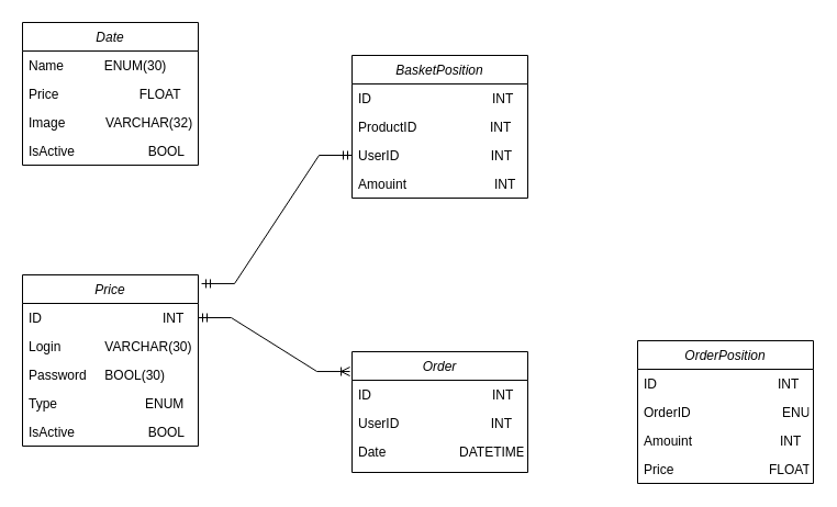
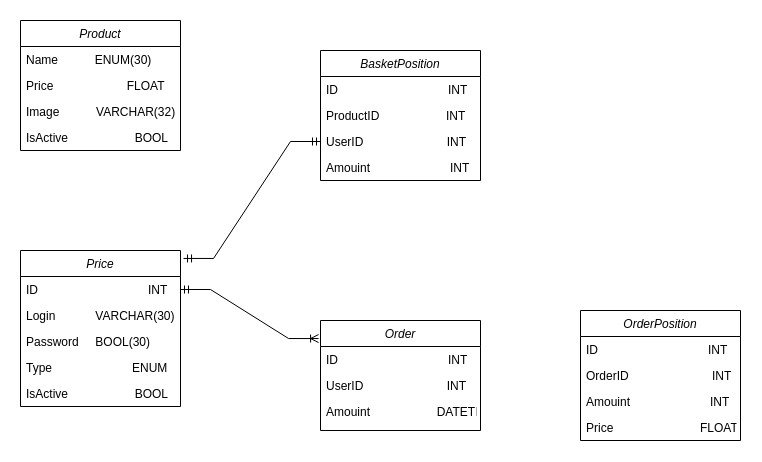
  <mxCell id="0" />
  <mxCell id="1" parent="0" />
- <mxCell id="2" value="Date&#10;" style="swimlane;fontStyle=2;align=center;verticalAlign=top;childLayout=stackLayout;horizontal=1;startSize=26;horizontalStack=0;resizeParent=1;resizeLast=0;collapsible=1;marginBottom=0;rounded=0;shadow=0;strokeWidth=1;" parent="1" vertex="1"><mxGeometry x="20" y="20" width="160" height="130" as="geometry"><mxRectangle x="230" y="140" width="160" height="26" as="alternateBounds" /></mxGeometry></mxCell>
+ <mxCell id="2" value="Product&#10;" style="swimlane;fontStyle=2;align=center;verticalAlign=top;childLayout=stackLayout;horizontal=1;startSize=26;horizontalStack=0;resizeParent=1;resizeLast=0;collapsible=1;marginBottom=0;rounded=0;shadow=0;strokeWidth=1;" parent="1" vertex="1"><mxGeometry x="20" y="20" width="160" height="130" as="geometry"><mxRectangle x="230" y="140" width="160" height="26" as="alternateBounds" /></mxGeometry></mxCell>
  <mxCell id="3" value="Name           ENUM(30)" style="text;align=left;verticalAlign=top;spacingLeft=4;spacingRight=4;overflow=hidden;rotatable=0;points=[[0,0.5],[1,0.5]];portConstraint=eastwest;" parent="2" vertex="1"><mxGeometry y="26" width="160" height="26" as="geometry" /></mxCell>
  <mxCell id="4" value="Price                      FLOAT" style="text;align=left;verticalAlign=top;spacingLeft=4;spacingRight=4;overflow=hidden;rotatable=0;points=[[0,0.5],[1,0.5]];portConstraint=eastwest;rounded=0;shadow=0;html=0;" parent="2" vertex="1"><mxGeometry y="52" width="160" height="26" as="geometry" /></mxCell>
  <mxCell id="5" value="Image           VARCHAR(32)" style="text;align=left;verticalAlign=top;spacingLeft=4;spacingRight=4;overflow=hidden;rotatable=0;points=[[0,0.5],[1,0.5]];portConstraint=eastwest;rounded=0;shadow=0;html=0;" parent="2" vertex="1"><mxGeometry y="78" width="160" height="26" as="geometry" /></mxCell>
  <mxCell id="6" value="IsActive                    BOOL" style="text;align=left;verticalAlign=top;spacingLeft=4;spacingRight=4;overflow=hidden;rotatable=0;points=[[0,0.5],[1,0.5]];portConstraint=eastwest;rounded=0;shadow=0;html=0;" parent="2" vertex="1"><mxGeometry y="104" width="160" height="26" as="geometry" /></mxCell>
  <mxCell id="7" value="Price" style="swimlane;fontStyle=2;align=center;verticalAlign=top;childLayout=stackLayout;horizontal=1;startSize=26;horizontalStack=0;resizeParent=1;resizeLast=0;collapsible=1;marginBottom=0;rounded=0;shadow=0;strokeWidth=1;" parent="1" vertex="1"><mxGeometry x="20" y="250" width="160" height="156" as="geometry"><mxRectangle x="230" y="140" width="160" height="26" as="alternateBounds" /></mxGeometry></mxCell>
  <mxCell id="8" value="ID                                 INT" style="text;align=left;verticalAlign=top;spacingLeft=4;spacingRight=4;overflow=hidden;rotatable=0;points=[[0,0.5],[1,0.5]];portConstraint=eastwest;" parent="7" vertex="1"><mxGeometry y="26" width="160" height="26" as="geometry" /></mxCell>
  <mxCell id="9" value="Login            VARCHAR(30)" style="text;align=left;verticalAlign=top;spacingLeft=4;spacingRight=4;overflow=hidden;rotatable=0;points=[[0,0.5],[1,0.5]];portConstraint=eastwest;rounded=0;shadow=0;html=0;" parent="7" vertex="1"><mxGeometry y="52" width="160" height="26" as="geometry" /></mxCell>
  <mxCell id="10" value="Password     BOOL(30)" style="text;align=left;verticalAlign=top;spacingLeft=4;spacingRight=4;overflow=hidden;rotatable=0;points=[[0,0.5],[1,0.5]];portConstraint=eastwest;rounded=0;shadow=0;html=0;" parent="7" vertex="1"><mxGeometry y="78" width="160" height="26" as="geometry" /></mxCell>
  <mxCell id="11" value="Type                        ENUM" style="text;align=left;verticalAlign=top;spacingLeft=4;spacingRight=4;overflow=hidden;rotatable=0;points=[[0,0.5],[1,0.5]];portConstraint=eastwest;rounded=0;shadow=0;html=0;" parent="7" vertex="1"><mxGeometry y="104" width="160" height="26" as="geometry" /></mxCell>
  <mxCell id="12" value="IsActive                    BOOL" style="text;align=left;verticalAlign=top;spacingLeft=4;spacingRight=4;overflow=hidden;rotatable=0;points=[[0,0.5],[1,0.5]];portConstraint=eastwest;rounded=0;shadow=0;html=0;" parent="7" vertex="1"><mxGeometry y="130" width="160" height="26" as="geometry" /></mxCell>
  <mxCell id="13" value="BasketPosition" style="swimlane;fontStyle=2;align=center;verticalAlign=top;childLayout=stackLayout;horizontal=1;startSize=26;horizontalStack=0;resizeParent=1;resizeLast=0;collapsible=1;marginBottom=0;rounded=0;shadow=0;strokeWidth=1;" parent="1" vertex="1"><mxGeometry x="320" y="50" width="160" height="130" as="geometry"><mxRectangle x="230" y="140" width="160" height="26" as="alternateBounds" /></mxGeometry></mxCell>
  <mxCell id="14" value="ID                                 INT" style="text;align=left;verticalAlign=top;spacingLeft=4;spacingRight=4;overflow=hidden;rotatable=0;points=[[0,0.5],[1,0.5]];portConstraint=eastwest;" parent="13" vertex="1"><mxGeometry y="26" width="160" height="26" as="geometry" /></mxCell>
  <mxCell id="15" value="ProductID                    INT" style="text;align=left;verticalAlign=top;spacingLeft=4;spacingRight=4;overflow=hidden;rotatable=0;points=[[0,0.5],[1,0.5]];portConstraint=eastwest;rounded=0;shadow=0;html=0;" parent="13" vertex="1"><mxGeometry y="52" width="160" height="26" as="geometry" /></mxCell>
  <mxCell id="16" value="UserID                         INT" style="text;align=left;verticalAlign=top;spacingLeft=4;spacingRight=4;overflow=hidden;rotatable=0;points=[[0,0.5],[1,0.5]];portConstraint=eastwest;rounded=0;shadow=0;html=0;" parent="13" vertex="1"><mxGeometry y="78" width="160" height="26" as="geometry" /></mxCell>
  <mxCell id="17" value="Amouint                        INT" style="text;align=left;verticalAlign=top;spacingLeft=4;spacingRight=4;overflow=hidden;rotatable=0;points=[[0,0.5],[1,0.5]];portConstraint=eastwest;rounded=0;shadow=0;html=0;" parent="13" vertex="1"><mxGeometry y="104" width="160" height="26" as="geometry" /></mxCell>
  <mxCell id="18" value="Order" style="swimlane;fontStyle=2;align=center;verticalAlign=top;childLayout=stackLayout;horizontal=1;startSize=26;horizontalStack=0;resizeParent=1;resizeLast=0;collapsible=1;marginBottom=0;rounded=0;shadow=0;strokeWidth=1;" parent="1" vertex="1"><mxGeometry x="320" y="320" width="160" height="110" as="geometry"><mxRectangle x="230" y="140" width="160" height="26" as="alternateBounds" /></mxGeometry></mxCell>
  <mxCell id="19" value="ID                                 INT" style="text;align=left;verticalAlign=top;spacingLeft=4;spacingRight=4;overflow=hidden;rotatable=0;points=[[0,0.5],[1,0.5]];portConstraint=eastwest;" parent="18" vertex="1"><mxGeometry y="26" width="160" height="26" as="geometry" /></mxCell>
  <mxCell id="20" value="UserID                         INT" style="text;align=left;verticalAlign=top;spacingLeft=4;spacingRight=4;overflow=hidden;rotatable=0;points=[[0,0.5],[1,0.5]];portConstraint=eastwest;rounded=0;shadow=0;html=0;" parent="18" vertex="1"><mxGeometry y="52" width="160" height="26" as="geometry" /></mxCell>
- <mxCell id="21" value="Date                    DATETIME" style="text;align=left;verticalAlign=top;spacingLeft=4;spacingRight=4;overflow=hidden;rotatable=0;points=[[0,0.5],[1,0.5]];portConstraint=eastwest;rounded=0;shadow=0;html=0;" parent="18" vertex="1"><mxGeometry y="78" width="160" height="26" as="geometry" /></mxCell>
+ <mxCell id="21" value="Amouint                    DATETIME" style="text;align=left;verticalAlign=top;spacingLeft=4;spacingRight=4;overflow=hidden;rotatable=0;points=[[0,0.5],[1,0.5]];portConstraint=eastwest;rounded=0;shadow=0;html=0;" parent="18" vertex="1"><mxGeometry y="78" width="160" height="26" as="geometry" /></mxCell>
  <mxCell id="22" value="OrderPosition" style="swimlane;fontStyle=2;align=center;verticalAlign=top;childLayout=stackLayout;horizontal=1;startSize=26;horizontalStack=0;resizeParent=1;resizeLast=0;collapsible=1;marginBottom=0;rounded=0;shadow=0;strokeWidth=1;" parent="1" vertex="1"><mxGeometry x="580" y="310" width="160" height="130" as="geometry"><mxRectangle x="230" y="140" width="160" height="26" as="alternateBounds" /></mxGeometry></mxCell>
  <mxCell id="23" value="ID                                 INT" style="text;align=left;verticalAlign=top;spacingLeft=4;spacingRight=4;overflow=hidden;rotatable=0;points=[[0,0.5],[1,0.5]];portConstraint=eastwest;" parent="22" vertex="1"><mxGeometry y="26" width="160" height="26" as="geometry" /></mxCell>
- <mxCell id="24" value="OrderID                         ENUM" style="text;align=left;verticalAlign=top;spacingLeft=4;spacingRight=4;overflow=hidden;rotatable=0;points=[[0,0.5],[1,0.5]];portConstraint=eastwest;rounded=0;shadow=0;html=0;" parent="22" vertex="1"><mxGeometry y="52" width="160" height="26" as="geometry" /></mxCell>
+ <mxCell id="24" value="OrderID                         INT" style="text;align=left;verticalAlign=top;spacingLeft=4;spacingRight=4;overflow=hidden;rotatable=0;points=[[0,0.5],[1,0.5]];portConstraint=eastwest;rounded=0;shadow=0;html=0;" parent="22" vertex="1"><mxGeometry y="52" width="160" height="26" as="geometry" /></mxCell>
  <mxCell id="25" value="Amouint                        INT" style="text;align=left;verticalAlign=top;spacingLeft=4;spacingRight=4;overflow=hidden;rotatable=0;points=[[0,0.5],[1,0.5]];portConstraint=eastwest;rounded=0;shadow=0;html=0;" parent="22" vertex="1"><mxGeometry y="78" width="160" height="26" as="geometry" /></mxCell>
  <mxCell id="26" value="Price                          FLOAT" style="text;align=left;verticalAlign=top;spacingLeft=4;spacingRight=4;overflow=hidden;rotatable=0;points=[[0,0.5],[1,0.5]];portConstraint=eastwest;rounded=0;shadow=0;html=0;" parent="22" vertex="1"><mxGeometry y="104" width="160" height="26" as="geometry" /></mxCell>
  <mxCell id="27" value="" style="edgeStyle=entityRelationEdgeStyle;fontSize=12;html=1;endArrow=ERoneToMany;startArrow=ERmandOne;rounded=0;entryX=-0.012;entryY=0.164;entryDx=0;entryDy=0;entryPerimeter=0;" edge="1" parent="1" source="8" target="18"><mxGeometry width="100" height="100" relative="1" as="geometry"><mxPoint x="470" y="110" as="sourcePoint" /><mxPoint x="290" y="80" as="targetPoint" /><Array as="points"><mxPoint x="510" y="130" /></Array></mxGeometry></mxCell>
  <mxCell id="28" value="" style="edgeStyle=entityRelationEdgeStyle;fontSize=12;html=1;endArrow=ERmandOne;startArrow=ERmandOne;rounded=0;entryX=1.019;entryY=0.051;entryDx=0;entryDy=0;exitX=0;exitY=0.5;exitDx=0;exitDy=0;entryPerimeter=0;" edge="1" parent="1" source="16" target="7"><mxGeometry width="100" height="100" relative="1" as="geometry"><mxPoint x="184" y="320" as="sourcePoint" /><mxPoint x="300" y="81.994" as="targetPoint" /></mxGeometry></mxCell>
